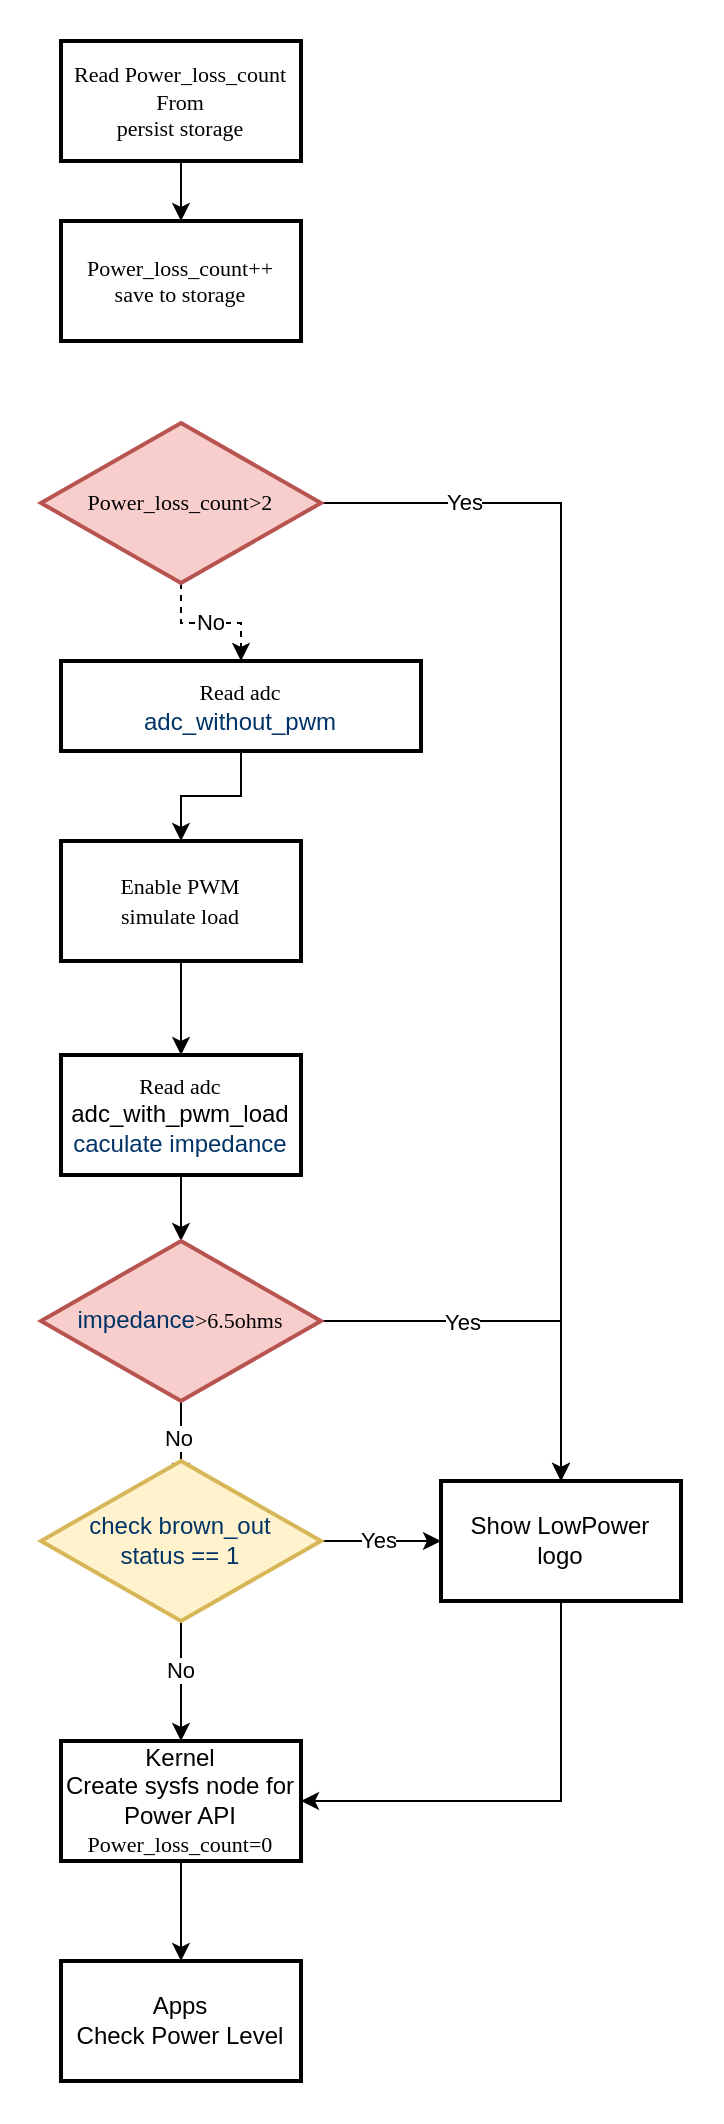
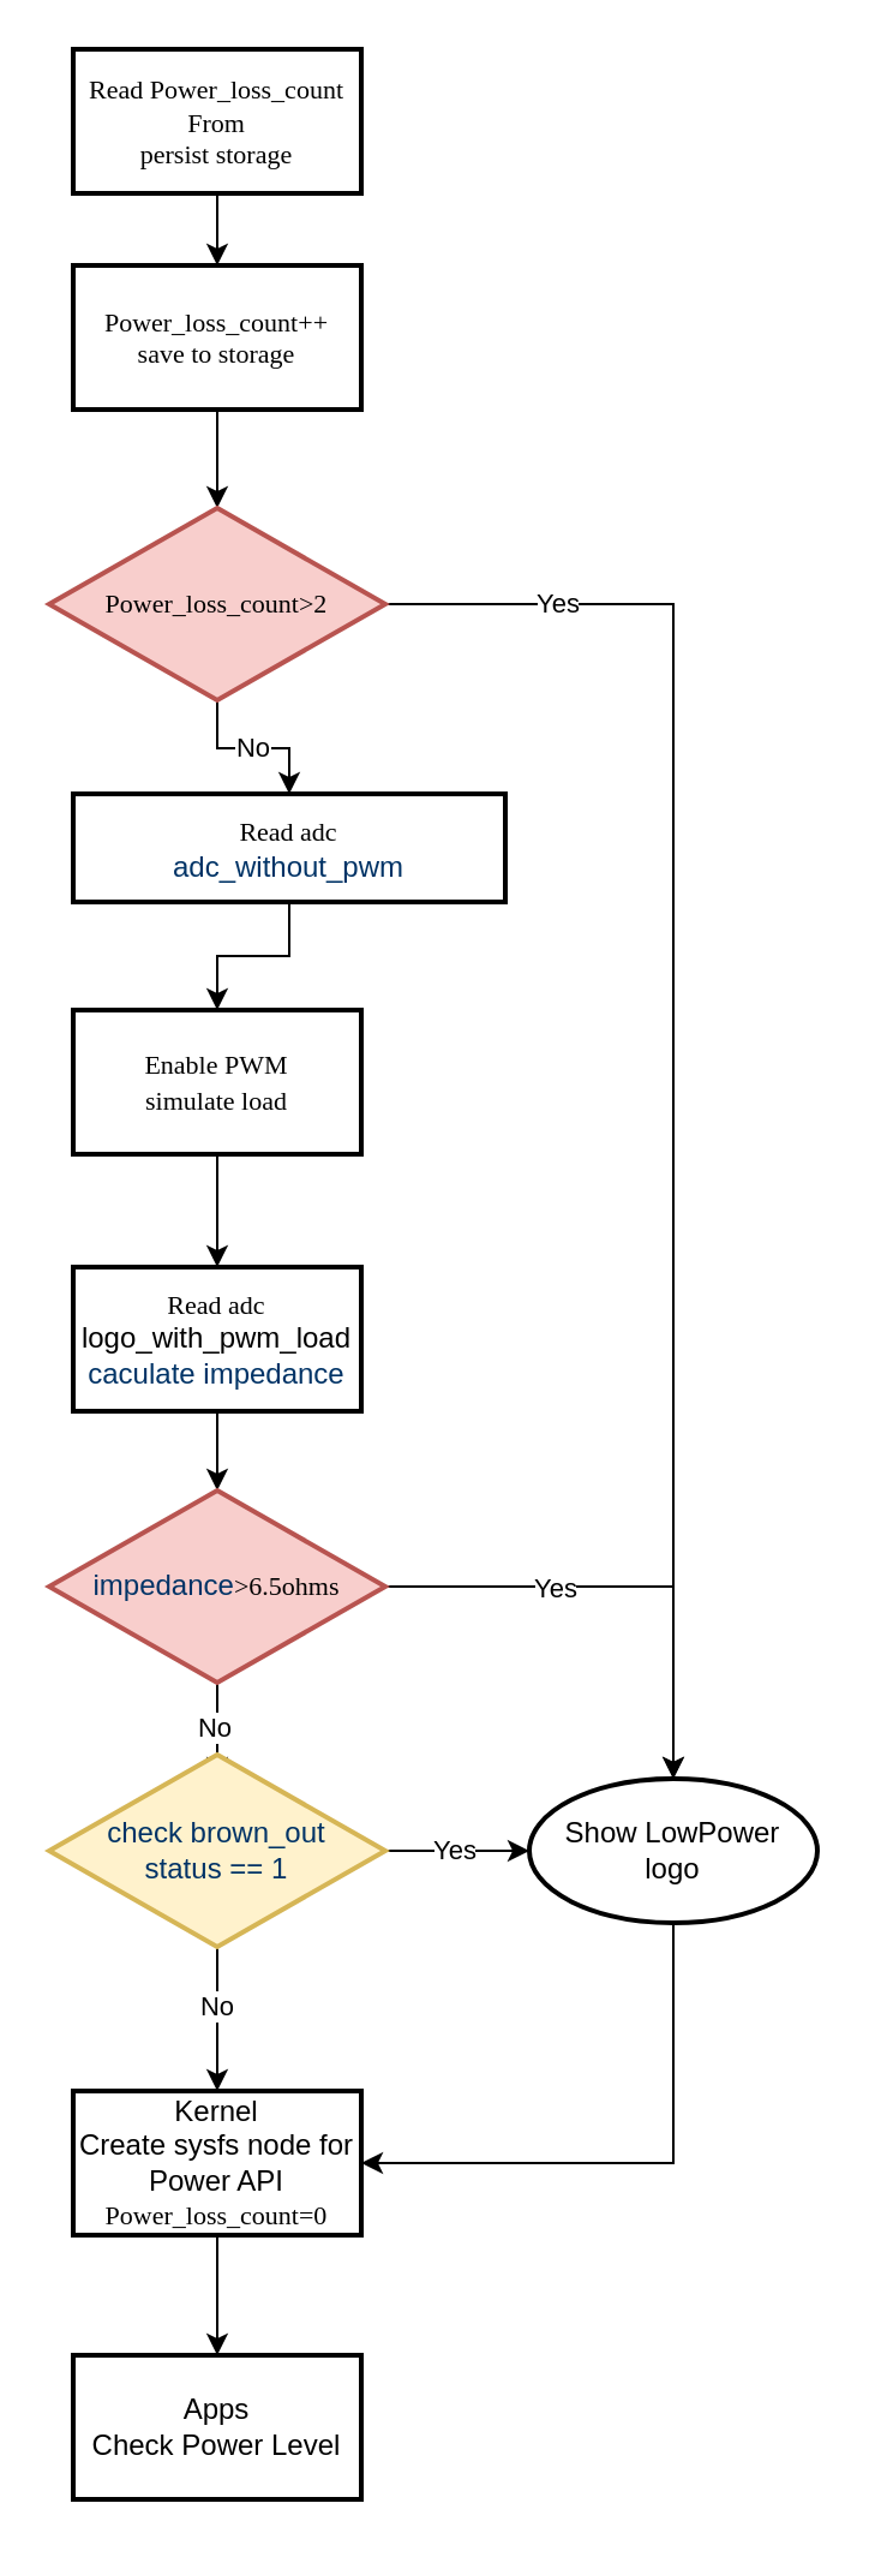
  <mxCell id="0" />
  <mxCell id="1" parent="0" />
  <mxCell id="2" value="" style="edgeStyle=orthogonalEdgeStyle;rounded=0;orthogonalLoop=1;jettySize=auto;html=1;" parent="1" source="3" target="5" edge="1"><mxGeometry relative="1" as="geometry" /></mxCell>
  <mxCell id="3" value="&lt;span style=&quot;font-family: Verdana; font-size: 11px;&quot;&gt;Read Power_loss_count From&lt;/span&gt;&lt;div style=&quot;font-family: Verdana; font-size: 11px;&quot;&gt;persist storage&lt;/div&gt;" style="whiteSpace=wrap;html=1;strokeWidth=2;" parent="1" vertex="1"><mxGeometry x="30" y="20" width="120" height="60" as="geometry" /></mxCell>
+ <mxCell id="4" value="" style="edgeStyle=orthogonalEdgeStyle;rounded=0;orthogonalLoop=1;jettySize=auto;html=1;" parent="1" source="5" target="9" edge="1"><mxGeometry relative="1" as="geometry" /></mxCell>
  <mxCell id="5" value="&lt;div style=&quot;&quot;&gt;&lt;span style=&quot;font-family: Verdana; font-size: 11px;&quot;&gt;Power_loss_count++&lt;/span&gt;&lt;/div&gt;&lt;div style=&quot;font-family: Verdana; font-size: 11px;&quot;&gt;save&lt;span style=&quot;background-color: initial;&quot;&gt;&amp;nbsp;to storage&lt;/span&gt;&lt;/div&gt;" style="whiteSpace=wrap;html=1;strokeWidth=2;" parent="1" vertex="1"><mxGeometry x="30" y="110" width="120" height="60" as="geometry" /></mxCell>
  <mxCell id="6" value="" style="edgeStyle=orthogonalEdgeStyle;rounded=0;orthogonalLoop=1;jettySize=auto;html=1;" parent="1" source="9" target="18" edge="1"><mxGeometry relative="1" as="geometry" /></mxCell>
  <mxCell id="7" value="Yes" style="edgeLabel;html=1;align=center;verticalAlign=middle;resizable=0;points=[];" parent="6" vertex="1" connectable="0"><mxGeometry x="-0.768" y="1" relative="1" as="geometry"><mxPoint as="offset" /></mxGeometry></mxCell>
- <mxCell id="8" value="No" style="edgeStyle=orthogonalEdgeStyle;rounded=0;orthogonalLoop=1;jettySize=auto;html=1;dashed=1;" parent="1" source="9" target="20" edge="1"><mxGeometry relative="1" as="geometry" /></mxCell>
+ <mxCell id="8" value="No" style="edgeStyle=orthogonalEdgeStyle;rounded=0;orthogonalLoop=1;jettySize=auto;html=1;" parent="1" source="9" target="20" edge="1"><mxGeometry relative="1" as="geometry" /></mxCell>
  <mxCell id="9" value="&lt;span style=&quot;font-family: Verdana; font-size: 11px;&quot;&gt;Power_loss_count&lt;/span&gt;&lt;span style=&quot;font-family: Verdana; font-size: 11px;&quot;&gt;&amp;gt;2&lt;/span&gt;" style="rhombus;whiteSpace=wrap;html=1;strokeWidth=2;fillColor=#f8cecc;strokeColor=#b85450;" parent="1" vertex="1"><mxGeometry x="20" y="211" width="140" height="80" as="geometry" /></mxCell>
  <mxCell id="10" value="" style="edgeStyle=orthogonalEdgeStyle;rounded=0;orthogonalLoop=1;jettySize=auto;html=1;" parent="1" source="11" target="13" edge="1"><mxGeometry relative="1" as="geometry" /></mxCell>
  <mxCell id="11" value="&lt;font face=&quot;Verdana&quot;&gt;&lt;span style=&quot;font-size: 11px;&quot;&gt;Enable PWM&lt;/span&gt;&lt;/font&gt;&lt;div&gt;&lt;font face=&quot;Verdana&quot;&gt;&lt;span style=&quot;font-size: 11px;&quot;&gt;simulate load&lt;/span&gt;&lt;/font&gt;&lt;/div&gt;" style="whiteSpace=wrap;html=1;strokeWidth=2;" parent="1" vertex="1"><mxGeometry x="30" y="420" width="120" height="60" as="geometry" /></mxCell>
  <mxCell id="12" value="" style="edgeStyle=orthogonalEdgeStyle;rounded=0;orthogonalLoop=1;jettySize=auto;html=1;" parent="1" source="13" target="25" edge="1"><mxGeometry relative="1" as="geometry" /></mxCell>
- <mxCell id="13" value="&lt;font face=&quot;Verdana&quot;&gt;&lt;span style=&quot;font-size: 11px;&quot;&gt;Read adc&lt;br&gt;&lt;/span&gt;&lt;/font&gt;adc_with_pwm_load&lt;font face=&quot;Verdana&quot;&gt;&lt;span style=&quot;font-size: 11px;&quot;&gt;&lt;br&gt;&lt;/span&gt;&lt;/font&gt;&lt;span style=&quot;color: #003366;&quot;&gt;caculate impedance&lt;/span&gt;&lt;font face=&quot;Verdana&quot;&gt;&lt;span style=&quot;font-size: 11px;&quot;&gt;&lt;/span&gt;&lt;/font&gt;" style="whiteSpace=wrap;html=1;strokeWidth=2;" parent="1" vertex="1"><mxGeometry x="30" y="527" width="120" height="60" as="geometry" /></mxCell>
+ <mxCell id="13" value="&lt;font face=&quot;Verdana&quot;&gt;&lt;span style=&quot;font-size: 11px;&quot;&gt;Read adc&lt;br&gt;&lt;/span&gt;&lt;/font&gt;logo_with_pwm_load&lt;font face=&quot;Verdana&quot;&gt;&lt;span style=&quot;font-size: 11px;&quot;&gt;&lt;br&gt;&lt;/span&gt;&lt;/font&gt;&lt;span style=&quot;color: #003366;&quot;&gt;caculate impedance&lt;/span&gt;&lt;font face=&quot;Verdana&quot;&gt;&lt;span style=&quot;font-size: 11px;&quot;&gt;&lt;/span&gt;&lt;/font&gt;" style="whiteSpace=wrap;html=1;strokeWidth=2;" parent="1" vertex="1"><mxGeometry x="30" y="527" width="120" height="60" as="geometry" /></mxCell>
  <mxCell id="14" value="" style="edgeStyle=orthogonalEdgeStyle;rounded=0;orthogonalLoop=1;jettySize=auto;html=1;" parent="1" source="15" target="16" edge="1"><mxGeometry relative="1" as="geometry" /></mxCell>
  <mxCell id="15" value="Kernel&lt;br&gt;&lt;div&gt;Create sysfs node for&lt;br&gt;Power API&lt;br&gt;&lt;/div&gt;&lt;div&gt;&lt;span style=&quot;font-family: Verdana; font-size: 11px; background-color: transparent; color: light-dark(rgb(0, 0, 0), rgb(255, 255, 255));&quot;&gt;Power_loss_count&lt;/span&gt;&lt;span style=&quot;font-family: Verdana; font-size: 11px;&quot;&gt;=0&lt;/span&gt;&lt;/div&gt;" style="whiteSpace=wrap;html=1;strokeWidth=2;" parent="1" vertex="1"><mxGeometry x="30" y="870" width="120" height="60" as="geometry" /></mxCell>
  <mxCell id="16" value="Apps&lt;br&gt;Check Power Level" style="whiteSpace=wrap;html=1;strokeWidth=2;" parent="1" vertex="1"><mxGeometry x="30" y="980" width="120" height="60" as="geometry" /></mxCell>
  <mxCell id="17" style="edgeStyle=orthogonalEdgeStyle;rounded=0;orthogonalLoop=1;jettySize=auto;html=1;entryX=1;entryY=0.5;entryDx=0;entryDy=0;" parent="1" source="18" target="15" edge="1"><mxGeometry relative="1" as="geometry"><Array as="points"><mxPoint x="280" y="900" /></Array></mxGeometry></mxCell>
- <mxCell id="18" value="Show LowPower&lt;br&gt;logo" style="whiteSpace=wrap;html=1;strokeWidth=2;" parent="1" vertex="1"><mxGeometry x="220" y="740" width="120" height="60" as="geometry" /></mxCell>
+ <mxCell id="18" value="Show LowPower&lt;br&gt;logo" style="ellipse;whiteSpace=wrap;html=1;strokeWidth=2;" parent="1" vertex="1"><mxGeometry x="220" y="740" width="120" height="60" as="geometry" /></mxCell>
  <mxCell id="19" value="" style="edgeStyle=orthogonalEdgeStyle;rounded=0;orthogonalLoop=1;jettySize=auto;html=1;" parent="1" source="20" target="11" edge="1"><mxGeometry relative="1" as="geometry" /></mxCell>
  <mxCell id="20" value="&lt;font face=&quot;Verdana&quot;&gt;&lt;span style=&quot;font-size: 11px;&quot;&gt;Read adc&lt;br&gt;&lt;/span&gt;&lt;/font&gt;&lt;span style=&quot;color: #003366;&quot;&gt;adc_without_pwm&lt;/span&gt;&lt;font face=&quot;Verdana&quot;&gt;&lt;span style=&quot;font-size: 11px;&quot;&gt;&lt;/span&gt;&lt;/font&gt;" style="whiteSpace=wrap;html=1;strokeWidth=2;" parent="1" vertex="1"><mxGeometry x="30" y="330" width="180" height="45" as="geometry" /></mxCell>
  <mxCell id="21" value="" style="edgeStyle=orthogonalEdgeStyle;rounded=0;orthogonalLoop=1;jettySize=auto;html=1;" parent="1" source="25" target="18" edge="1"><mxGeometry relative="1" as="geometry" /></mxCell>
  <mxCell id="22" value="Yes" style="edgeLabel;html=1;align=center;verticalAlign=middle;resizable=0;points=[];" parent="21" vertex="1" connectable="0"><mxGeometry x="-0.171" y="1" relative="1" as="geometry"><mxPoint x="-13" y="1" as="offset" /></mxGeometry></mxCell>
  <mxCell id="23" value="" style="edgeStyle=orthogonalEdgeStyle;rounded=0;orthogonalLoop=1;jettySize=auto;html=1;" parent="1" source="25" edge="1"><mxGeometry relative="1" as="geometry"><mxPoint x="90" y="740" as="targetPoint" /></mxGeometry></mxCell>
  <mxCell id="24" value="No" style="edgeLabel;html=1;align=center;verticalAlign=middle;resizable=0;points=[];" parent="23" vertex="1" connectable="0"><mxGeometry x="-0.133" y="-2" relative="1" as="geometry"><mxPoint as="offset" /></mxGeometry></mxCell>
  <mxCell id="25" value="&lt;span style=&quot;color: rgb(0, 51, 102);&quot;&gt;impedance&lt;/span&gt;&lt;span style=&quot;font-family: Verdana; font-size: 11px;&quot;&gt;&amp;gt;6.5ohms&lt;/span&gt;" style="rhombus;whiteSpace=wrap;html=1;strokeWidth=2;fillColor=#f8cecc;strokeColor=#b85450;" parent="1" vertex="1"><mxGeometry x="20" y="620" width="140" height="80" as="geometry" /></mxCell>
  <mxCell id="26" value="" style="edgeStyle=orthogonalEdgeStyle;rounded=0;orthogonalLoop=1;jettySize=auto;html=1;" edge="1" parent="1" source="30" target="15"><mxGeometry relative="1" as="geometry" /></mxCell>
  <mxCell id="27" value="No" style="edgeLabel;html=1;align=center;verticalAlign=middle;resizable=0;points=[];" vertex="1" connectable="0" parent="26"><mxGeometry x="-0.185" y="-1" relative="1" as="geometry"><mxPoint as="offset" /></mxGeometry></mxCell>
  <mxCell id="28" style="edgeStyle=orthogonalEdgeStyle;rounded=0;orthogonalLoop=1;jettySize=auto;html=1;entryX=0;entryY=0.5;entryDx=0;entryDy=0;" edge="1" parent="1" source="30" target="18"><mxGeometry relative="1" as="geometry" /></mxCell>
  <mxCell id="29" value="Yes" style="edgeLabel;html=1;align=center;verticalAlign=middle;resizable=0;points=[];" vertex="1" connectable="0" parent="28"><mxGeometry x="-0.067" y="1" relative="1" as="geometry"><mxPoint as="offset" /></mxGeometry></mxCell>
  <mxCell id="30" value="&lt;font color=&quot;#003366&quot;&gt;check brown_out&lt;/font&gt;&lt;div&gt;&lt;font color=&quot;#003366&quot;&gt;status == 1&lt;/font&gt;&lt;/div&gt;" style="rhombus;whiteSpace=wrap;html=1;strokeWidth=2;fillColor=#fff2cc;strokeColor=#d6b656;" vertex="1" parent="1"><mxGeometry x="20" y="730" width="140" height="80" as="geometry" /></mxCell>
